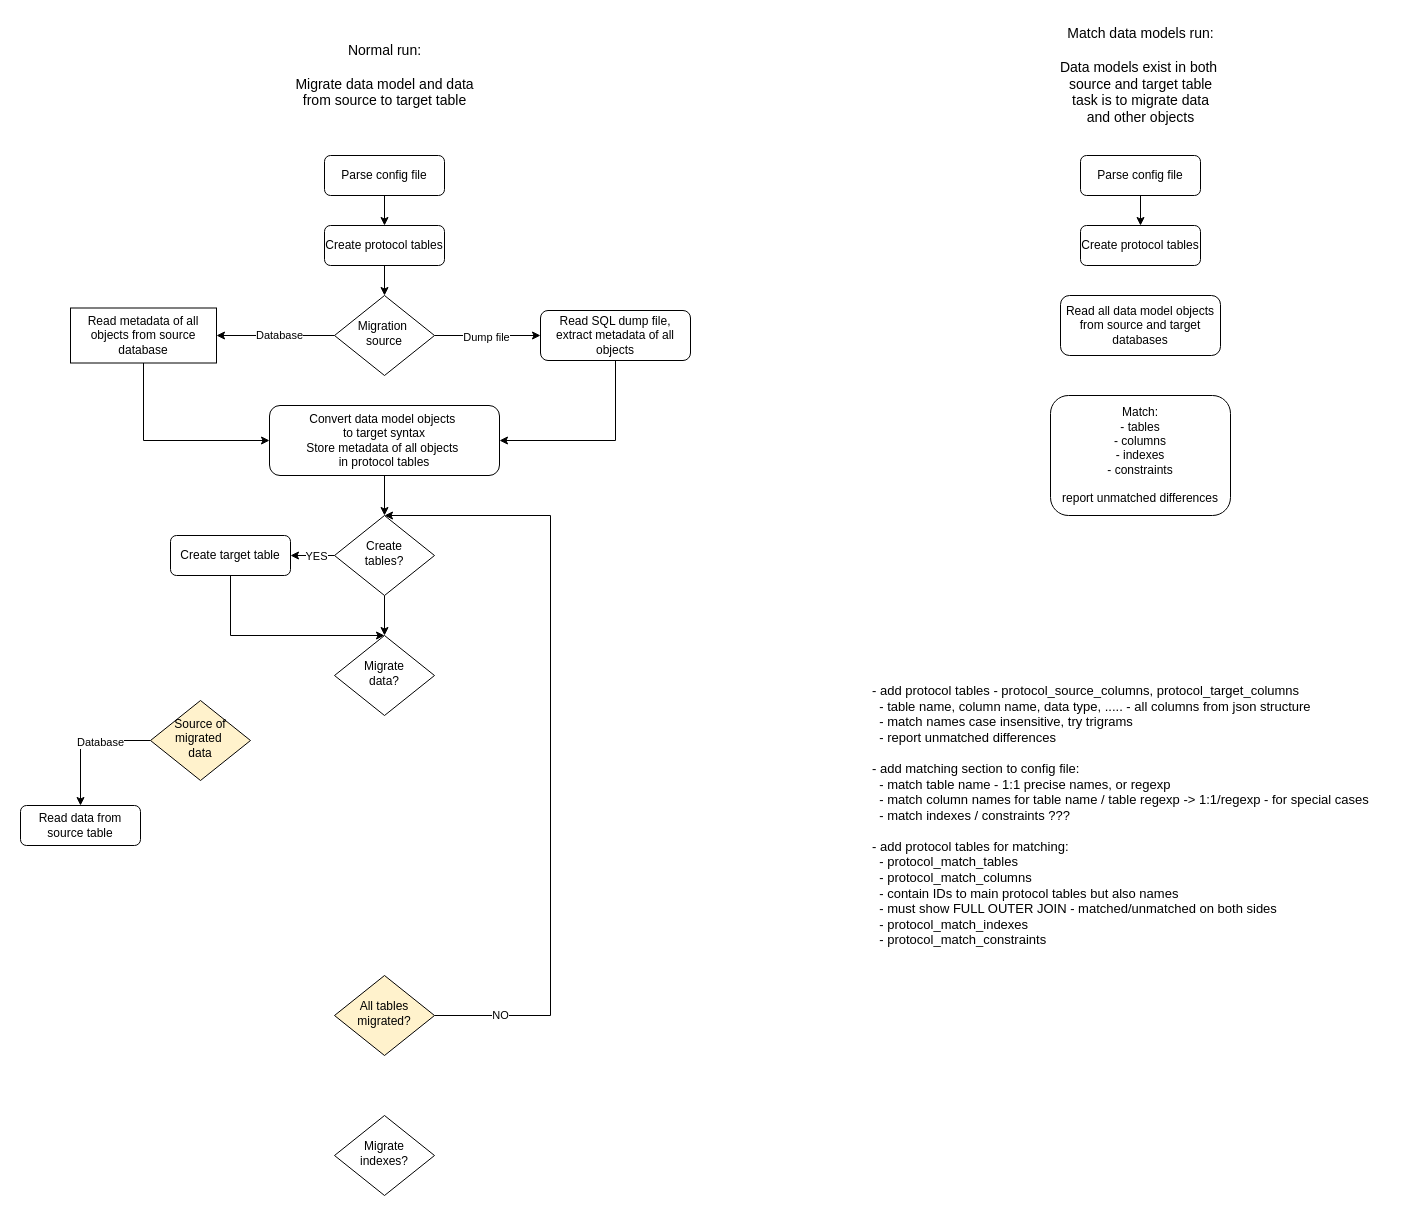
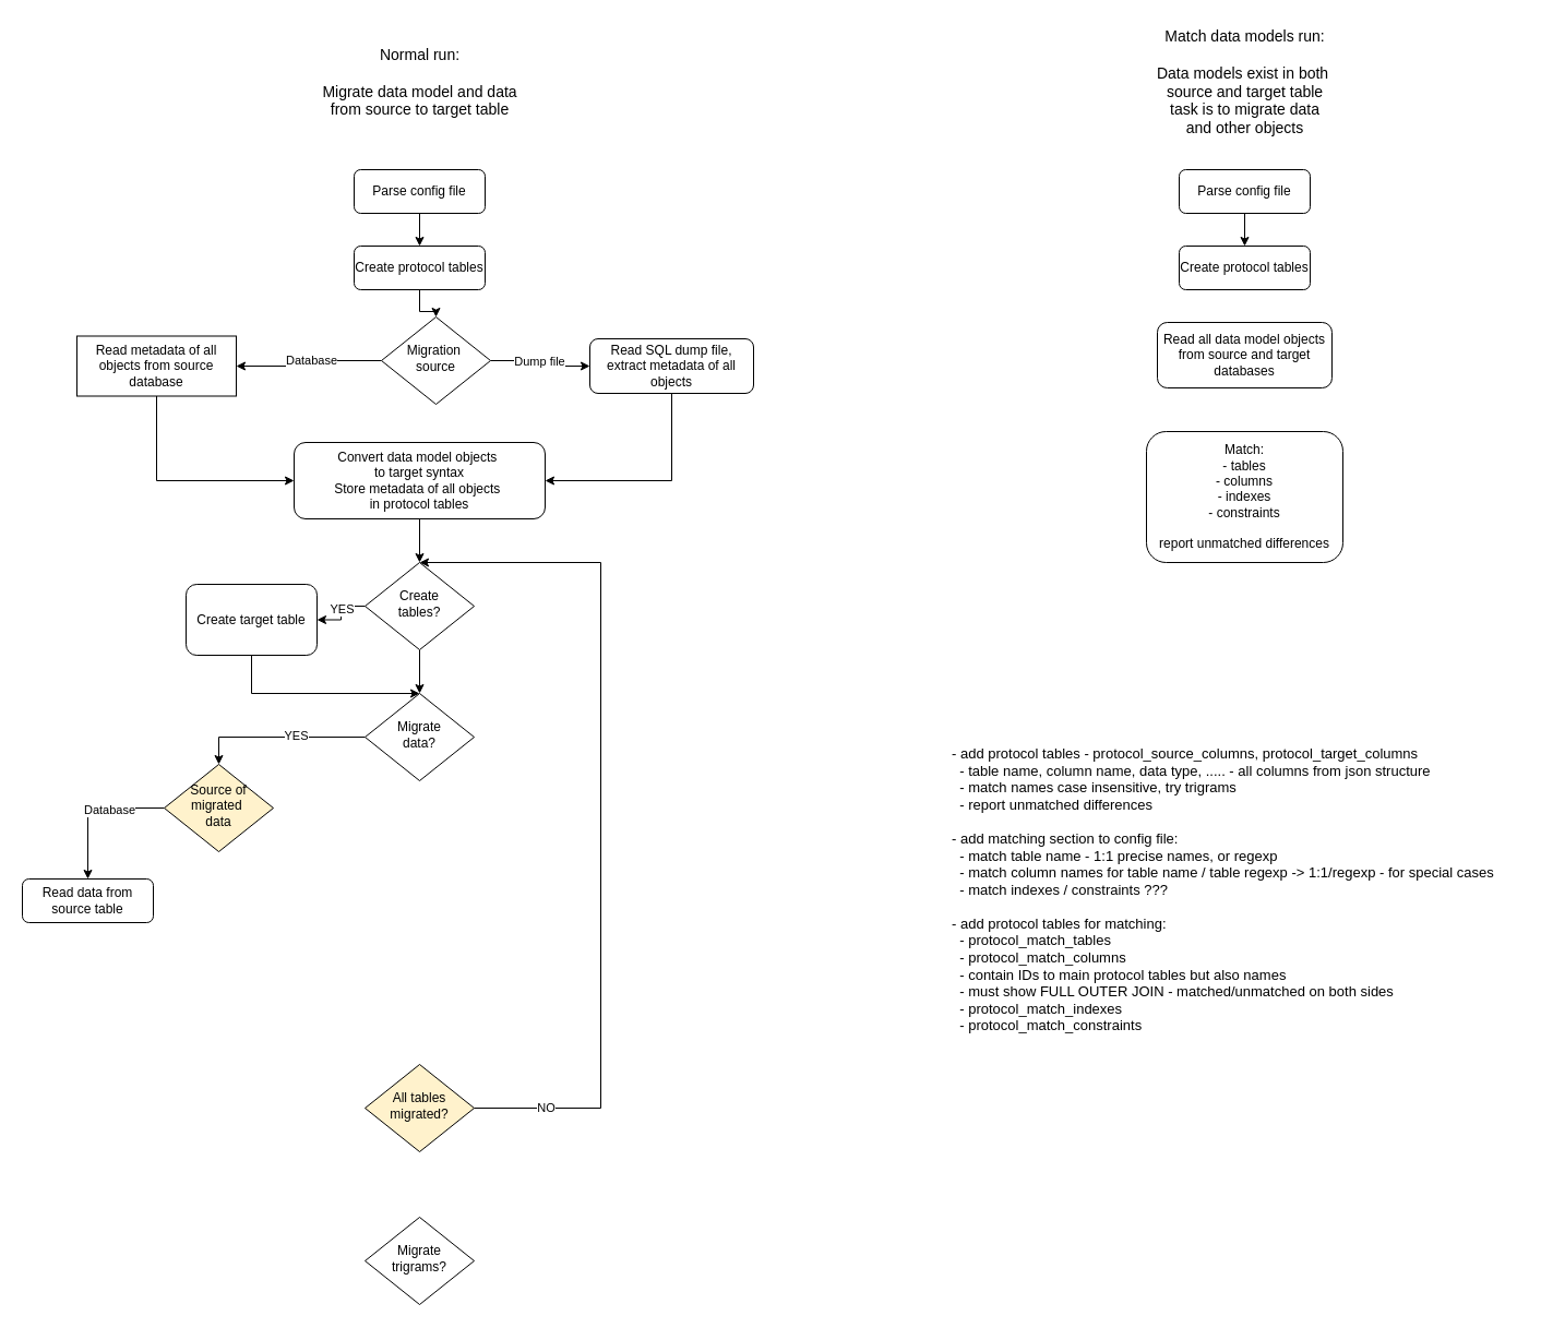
  <mxCell id="0" />
  <mxCell id="1" parent="0" />
  <mxCell id="2" value="" style="edgeStyle=orthogonalEdgeStyle;rounded=0;orthogonalLoop=1;jettySize=auto;html=1;" edge="1" parent="1" source="3" target="5"><mxGeometry relative="1" as="geometry" /></mxCell>
  <mxCell id="3" value="Parse config file" style="rounded=1;whiteSpace=wrap;html=1;fontSize=12;glass=0;strokeWidth=1;shadow=0;" vertex="1" parent="1"><mxGeometry x="324" y="155" width="120" height="40" as="geometry" /></mxCell>
  <mxCell id="4" value="" style="edgeStyle=orthogonalEdgeStyle;rounded=0;orthogonalLoop=1;jettySize=auto;html=1;" edge="1" parent="1" source="5" target="10"><mxGeometry relative="1" as="geometry" /></mxCell>
  <mxCell id="5" value="Create protocol tables" style="rounded=1;whiteSpace=wrap;html=1;fontSize=12;glass=0;strokeWidth=1;shadow=0;" vertex="1" parent="1"><mxGeometry x="324" y="225" width="120" height="40" as="geometry" /></mxCell>
  <mxCell id="6" value="" style="edgeStyle=orthogonalEdgeStyle;rounded=0;orthogonalLoop=1;jettySize=auto;html=1;" edge="1" parent="1" source="10" target="12"><mxGeometry relative="1" as="geometry" /></mxCell>
  <mxCell id="7" value="Database" style="edgeLabel;html=1;align=center;verticalAlign=middle;resizable=0;points=[];" vertex="1" connectable="0" parent="6"><mxGeometry x="-0.051" y="-1" relative="1" as="geometry"><mxPoint as="offset" /></mxGeometry></mxCell>
  <mxCell id="8" value="" style="edgeStyle=orthogonalEdgeStyle;rounded=0;orthogonalLoop=1;jettySize=auto;html=1;" edge="1" parent="1" source="10" target="14"><mxGeometry relative="1" as="geometry" /></mxCell>
  <mxCell id="9" value="Dump file" style="edgeLabel;html=1;align=center;verticalAlign=middle;resizable=0;points=[];" vertex="1" connectable="0" parent="8"><mxGeometry x="-0.042" y="-1" relative="1" as="geometry"><mxPoint as="offset" /></mxGeometry></mxCell>
- <mxCell id="10" value="Migration&amp;nbsp;&lt;div&gt;source&lt;/div&gt;" style="rhombus;whiteSpace=wrap;html=1;shadow=0;fontFamily=Helvetica;fontSize=12;align=center;strokeWidth=1;spacing=6;spacingTop=-4;" vertex="1" parent="1"><mxGeometry x="334" y="295" width="100" height="80" as="geometry" /></mxCell>
+ <mxCell id="10" value="Migration&amp;nbsp;&lt;div&gt;source&lt;/div&gt;" style="rhombus;whiteSpace=wrap;html=1;shadow=0;fontFamily=Helvetica;fontSize=12;align=center;strokeWidth=1;spacing=6;spacingTop=-4;" vertex="1" parent="1"><mxGeometry x="349" y="290" width="100" height="80" as="geometry" /></mxCell>
  <mxCell id="11" style="edgeStyle=orthogonalEdgeStyle;rounded=0;orthogonalLoop=1;jettySize=auto;html=1;entryX=0;entryY=0.5;entryDx=0;entryDy=0;" edge="1" parent="1" source="12" target="16"><mxGeometry relative="1" as="geometry"><Array as="points"><mxPoint x="143" y="440" /></Array></mxGeometry></mxCell>
  <mxCell id="12" value="Read metadata of all objects from source database" style="whiteSpace=wrap;html=1;fontSize=12;glass=0;strokeWidth=1;shadow=0;rounded=0;" vertex="1" parent="1"><mxGeometry x="70" y="307.5" width="146" height="55" as="geometry" /></mxCell>
  <mxCell id="13" style="edgeStyle=orthogonalEdgeStyle;rounded=0;orthogonalLoop=1;jettySize=auto;html=1;entryX=1;entryY=0.5;entryDx=0;entryDy=0;" edge="1" parent="1" source="14" target="16"><mxGeometry relative="1" as="geometry"><Array as="points"><mxPoint x="615" y="440" /></Array></mxGeometry></mxCell>
  <mxCell id="14" value="Read SQL dump file, extract metadata of all objects" style="rounded=1;whiteSpace=wrap;html=1;fontSize=12;glass=0;strokeWidth=1;shadow=0;" vertex="1" parent="1"><mxGeometry x="540" y="310" width="150" height="50" as="geometry" /></mxCell>
  <mxCell id="15" value="" style="edgeStyle=orthogonalEdgeStyle;rounded=0;orthogonalLoop=1;jettySize=auto;html=1;" edge="1" parent="1" source="16" target="22"><mxGeometry relative="1" as="geometry" /></mxCell>
  <mxCell id="16" value="&lt;div&gt;Convert data model objects&amp;nbsp;&lt;/div&gt;&lt;div&gt;to target syntax&lt;/div&gt;Store metadata of all objects&amp;nbsp;&lt;div&gt;in protocol tables&lt;/div&gt;" style="rounded=1;whiteSpace=wrap;html=1;fontSize=12;glass=0;strokeWidth=1;shadow=0;" vertex="1" parent="1"><mxGeometry x="269" y="405" width="230" height="70" as="geometry" /></mxCell>
  <mxCell id="17" style="edgeStyle=orthogonalEdgeStyle;rounded=0;orthogonalLoop=1;jettySize=auto;html=1;entryX=0.5;entryY=0;entryDx=0;entryDy=0;" edge="1" parent="1" source="18" target="25"><mxGeometry relative="1" as="geometry"><Array as="points"><mxPoint x="230" y="635" /></Array></mxGeometry></mxCell>
- <mxCell id="18" value="Create target table" style="rounded=1;whiteSpace=wrap;html=1;fontSize=12;glass=0;strokeWidth=1;shadow=0;" vertex="1" parent="1"><mxGeometry x="170" y="535" width="120" height="40" as="geometry" /></mxCell>
+ <mxCell id="18" value="Create target table" style="rounded=1;whiteSpace=wrap;html=1;fontSize=12;glass=0;strokeWidth=1;shadow=0;" vertex="1" parent="1"><mxGeometry x="170" y="535" width="120" height="65" as="geometry" /></mxCell>
  <mxCell id="19" value="" style="edgeStyle=orthogonalEdgeStyle;rounded=0;orthogonalLoop=1;jettySize=auto;html=1;" edge="1" parent="1" source="22" target="18"><mxGeometry relative="1" as="geometry" /></mxCell>
  <mxCell id="20" value="YES" style="edgeLabel;html=1;align=center;verticalAlign=middle;resizable=0;points=[];" vertex="1" connectable="0" parent="19"><mxGeometry x="-0.136" relative="1" as="geometry"><mxPoint as="offset" /></mxGeometry></mxCell>
  <mxCell id="21" value="" style="edgeStyle=orthogonalEdgeStyle;rounded=0;orthogonalLoop=1;jettySize=auto;html=1;" edge="1" parent="1" source="22" target="25"><mxGeometry relative="1" as="geometry" /></mxCell>
  <mxCell id="22" value="Create&lt;div&gt;tables?&lt;/div&gt;" style="rhombus;whiteSpace=wrap;html=1;shadow=0;fontFamily=Helvetica;fontSize=12;align=center;strokeWidth=1;spacing=6;spacingTop=-4;" vertex="1" parent="1"><mxGeometry x="334" y="515" width="100" height="80" as="geometry" /></mxCell>
+ <mxCell id="23" value="" style="edgeStyle=orthogonalEdgeStyle;rounded=0;orthogonalLoop=1;jettySize=auto;html=1;entryX=0.5;entryY=0;entryDx=0;entryDy=0;" edge="1" parent="1" source="25" target="29"><mxGeometry relative="1" as="geometry" /></mxCell>
+ <mxCell id="24" value="YES" style="edgeLabel;html=1;align=center;verticalAlign=middle;resizable=0;points=[];" vertex="1" connectable="0" parent="23"><mxGeometry x="-0.189" y="-2" relative="1" as="geometry"><mxPoint as="offset" /></mxGeometry></mxCell>
  <mxCell id="25" value="Migrate&lt;div&gt;data?&lt;/div&gt;" style="rhombus;whiteSpace=wrap;html=1;shadow=0;fontFamily=Helvetica;fontSize=12;align=center;strokeWidth=1;spacing=6;spacingTop=-4;" vertex="1" parent="1"><mxGeometry x="334" y="635" width="100" height="80" as="geometry" /></mxCell>
  <mxCell id="26" value="Read data from source table" style="rounded=1;whiteSpace=wrap;html=1;fontSize=12;glass=0;strokeWidth=1;shadow=0;" vertex="1" parent="1"><mxGeometry x="20" y="805" width="120" height="40" as="geometry" /></mxCell>
  <mxCell id="27" style="edgeStyle=orthogonalEdgeStyle;rounded=0;orthogonalLoop=1;jettySize=auto;html=1;" edge="1" parent="1" source="29" target="26"><mxGeometry relative="1" as="geometry" /></mxCell>
  <mxCell id="28" value="Database" style="edgeLabel;html=1;align=center;verticalAlign=middle;resizable=0;points=[];" vertex="1" connectable="0" parent="27"><mxGeometry x="-0.244" y="1" relative="1" as="geometry"><mxPoint as="offset" /></mxGeometry></mxCell>
  <mxCell id="29" value="Source of migrated&amp;nbsp;&lt;div&gt;data&lt;/div&gt;" style="rhombus;whiteSpace=wrap;html=1;shadow=0;fontFamily=Helvetica;fontSize=12;align=center;strokeWidth=1;spacing=6;spacingTop=-4;fillColor=#fff2cc;" vertex="1" parent="1"><mxGeometry x="150" y="700" width="100" height="80" as="geometry" /></mxCell>
  <mxCell id="30" style="edgeStyle=orthogonalEdgeStyle;rounded=0;orthogonalLoop=1;jettySize=auto;html=1;" edge="1" parent="1" source="32"><mxGeometry relative="1" as="geometry"><mxPoint x="384" y="515" as="targetPoint" /><Array as="points"><mxPoint x="550" y="1015" /><mxPoint x="550" y="515" /></Array></mxGeometry></mxCell>
  <mxCell id="31" value="NO" style="edgeLabel;html=1;align=center;verticalAlign=middle;resizable=0;points=[];" vertex="1" connectable="0" parent="30"><mxGeometry x="-0.834" y="1" relative="1" as="geometry"><mxPoint as="offset" /></mxGeometry></mxCell>
  <mxCell id="32" value="All tables migrated?" style="rhombus;whiteSpace=wrap;html=1;shadow=0;fontFamily=Helvetica;fontSize=12;align=center;strokeWidth=1;spacing=6;spacingTop=-4;fillColor=#fff2cc;" vertex="1" parent="1"><mxGeometry x="334" y="975" width="100" height="80" as="geometry" /></mxCell>
- <mxCell id="33" value="Migrate&lt;div&gt;indexes?&lt;/div&gt;" style="rhombus;whiteSpace=wrap;html=1;shadow=0;fontFamily=Helvetica;fontSize=12;align=center;strokeWidth=1;spacing=6;spacingTop=-4;" vertex="1" parent="1"><mxGeometry x="334" y="1115" width="100" height="80" as="geometry" /></mxCell>
+ <mxCell id="33" value="Migrate&lt;div&gt;trigrams?&lt;/div&gt;" style="rhombus;whiteSpace=wrap;html=1;shadow=0;fontFamily=Helvetica;fontSize=12;align=center;strokeWidth=1;spacing=6;spacingTop=-4;" vertex="1" parent="1"><mxGeometry x="334" y="1115" width="100" height="80" as="geometry" /></mxCell>
  <mxCell id="34" value="" style="edgeStyle=orthogonalEdgeStyle;rounded=0;orthogonalLoop=1;jettySize=auto;html=1;" edge="1" parent="1" source="35" target="36"><mxGeometry relative="1" as="geometry" /></mxCell>
  <mxCell id="35" value="Parse config file" style="rounded=1;whiteSpace=wrap;html=1;fontSize=12;glass=0;strokeWidth=1;shadow=0;" vertex="1" parent="1"><mxGeometry x="1080" y="155" width="120" height="40" as="geometry" /></mxCell>
  <mxCell id="36" value="Create protocol tables" style="rounded=1;whiteSpace=wrap;html=1;fontSize=12;glass=0;strokeWidth=1;shadow=0;" vertex="1" parent="1"><mxGeometry x="1080" y="225" width="120" height="40" as="geometry" /></mxCell>
  <mxCell id="37" value="Normal run:&lt;div&gt;&lt;br&gt;&lt;div&gt;Migrate data model and data&lt;/div&gt;&lt;div&gt;from source to target table&lt;/div&gt;&lt;/div&gt;" style="text;html=1;align=center;verticalAlign=middle;resizable=0;points=[];autosize=1;strokeColor=none;fillColor=none;fontSize=14;" vertex="1" parent="1"><mxGeometry x="284" y="35" width="200" height="80" as="geometry" /></mxCell>
  <mxCell id="38" value="Match data models run:&lt;div&gt;&lt;br&gt;&lt;div&gt;Data models exist in both&amp;nbsp;&lt;/div&gt;&lt;div&gt;source and target table&lt;/div&gt;&lt;div&gt;task is to migrate data&lt;/div&gt;&lt;div&gt;and other objects&lt;/div&gt;&lt;/div&gt;" style="text;html=1;align=center;verticalAlign=middle;resizable=0;points=[];autosize=1;strokeColor=none;fillColor=none;fontSize=14;" vertex="1" parent="1"><mxGeometry x="1050" y="20" width="180" height="110" as="geometry" /></mxCell>
  <mxCell id="39" value="Read all data model objects from source and target databases" style="rounded=1;whiteSpace=wrap;html=1;fontSize=12;glass=0;strokeWidth=1;shadow=0;" vertex="1" parent="1"><mxGeometry x="1060" y="295" width="160" height="60" as="geometry" /></mxCell>
  <mxCell id="40" value="- add protocol tables - protocol_source_columns, protocol_target_columns&lt;div&gt;&amp;nbsp; - table name, column name, data type, ..... - all columns from json structure&lt;/div&gt;&lt;div&gt;&amp;nbsp; - match names case insensitive, try trigrams&lt;/div&gt;&lt;div&gt;&amp;nbsp; - report unmatched differences&lt;/div&gt;&lt;div&gt;&lt;br&gt;&lt;/div&gt;&lt;div&gt;- add matching section to config file:&lt;/div&gt;&lt;div&gt;&amp;nbsp; - match table name - 1:1 precise names, or regexp&lt;/div&gt;&lt;div&gt;&amp;nbsp; - match column names for table name / table regexp -&amp;gt; 1:1/regexp - for special cases&lt;/div&gt;&lt;div&gt;&amp;nbsp; - match indexes / constraints ???&lt;/div&gt;&lt;div&gt;&lt;br&gt;&lt;/div&gt;&lt;div&gt;- add protocol tables for matching:&lt;/div&gt;&lt;div&gt;&amp;nbsp; - protocol_match_tables&lt;/div&gt;&lt;div&gt;&amp;nbsp; - protocol_match_columns&lt;/div&gt;&lt;div&gt;&amp;nbsp; - contain IDs to main protocol tables but also names&amp;nbsp;&lt;/div&gt;&lt;div&gt;&amp;nbsp; - must show FULL OUTER JOIN - matched/unmatched on both sides&lt;/div&gt;&lt;div&gt;&amp;nbsp; - protocol_match_indexes&lt;/div&gt;&lt;div&gt;&amp;nbsp; - protocol_match_constraints&lt;/div&gt;" style="text;html=1;align=left;verticalAlign=middle;resizable=0;points=[];autosize=1;strokeColor=none;fillColor=none;fontSize=13;" vertex="1" parent="1"><mxGeometry x="870" y="675" width="520" height="280" as="geometry" /></mxCell>
  <mxCell id="41" value="Match:&lt;div&gt;- tables&lt;/div&gt;&lt;div&gt;- columns&lt;/div&gt;&lt;div&gt;- indexes&lt;/div&gt;&lt;div&gt;- constraints&lt;/div&gt;&lt;div&gt;&lt;br&gt;&lt;/div&gt;&lt;div&gt;report unmatched differences&lt;/div&gt;" style="rounded=1;whiteSpace=wrap;html=1;fontSize=12;glass=0;strokeWidth=1;shadow=0;" vertex="1" parent="1"><mxGeometry x="1050" y="395" width="180" height="120" as="geometry" /></mxCell>
